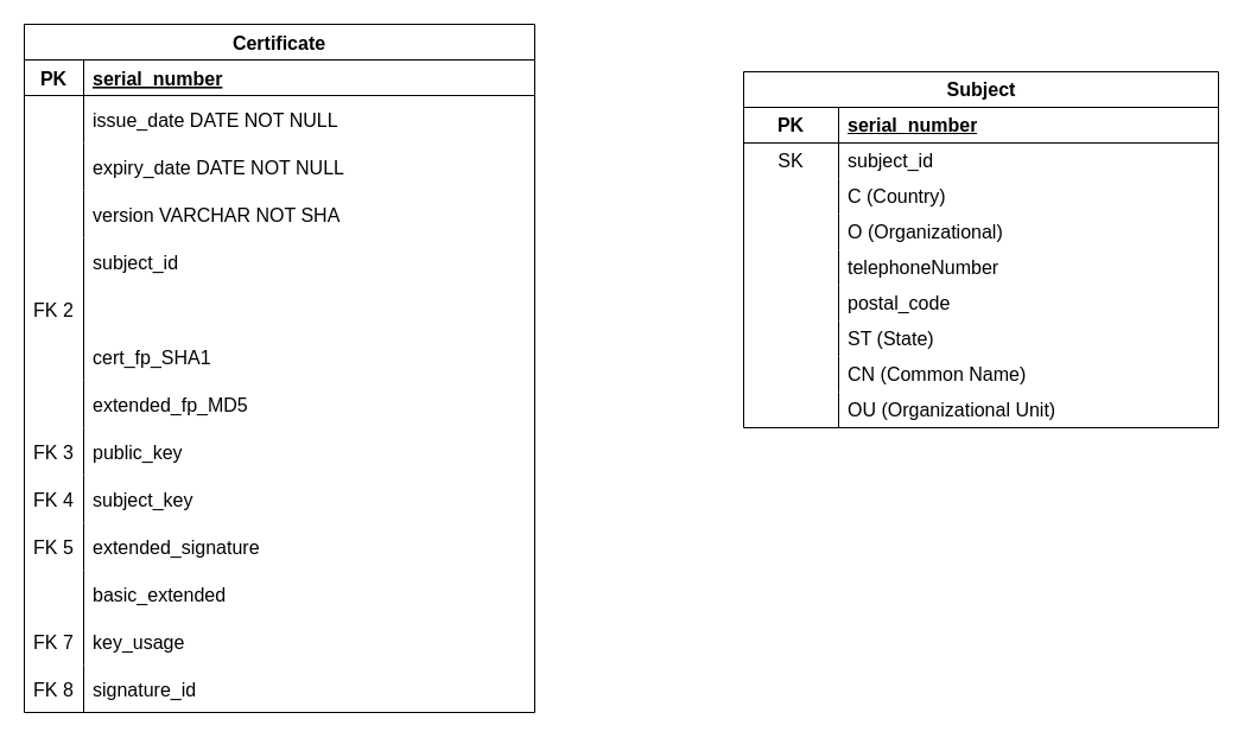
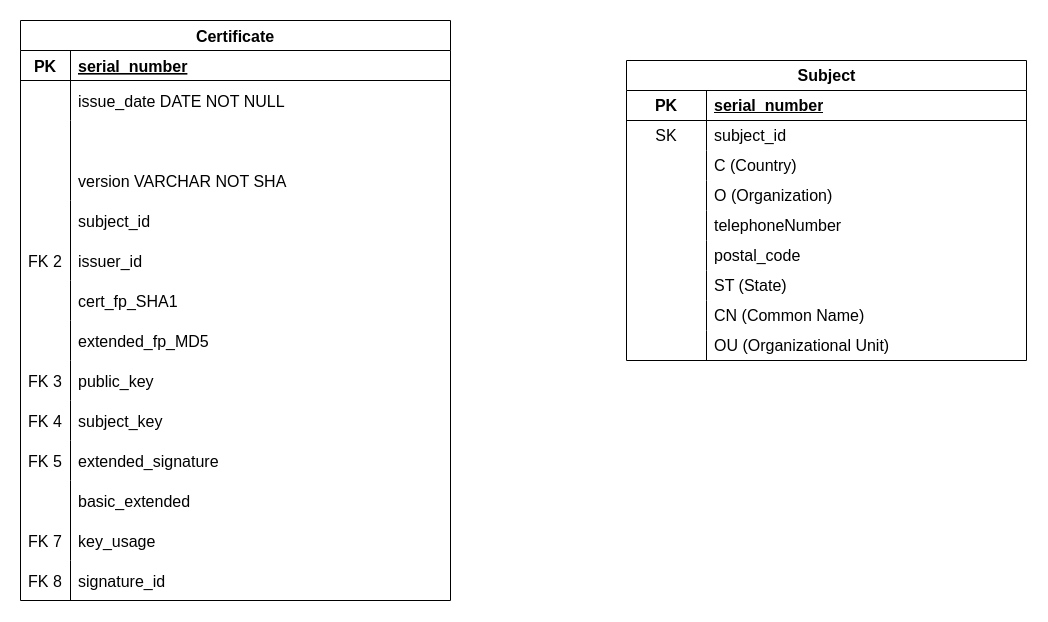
  <mxCell id="0" />
  <mxCell id="1" parent="0" />
  <mxCell id="2" value="Certificate" style="shape=table;startSize=30;container=1;collapsible=1;childLayout=tableLayout;fixedRows=1;rowLines=0;fontStyle=1;align=center;resizeLast=1;fillColor=none;strokeColor=#000000;fontSize=16;" parent="1" vertex="1"><mxGeometry x="20" y="20" width="430" height="580" as="geometry" /></mxCell>
  <mxCell id="3" value="" style="shape=partialRectangle;collapsible=0;dropTarget=0;pointerEvents=0;fillColor=none;points=[[0,0.5],[1,0.5]];portConstraint=eastwest;top=0;left=0;right=0;bottom=1;fontSize=16;" parent="2" vertex="1"><mxGeometry y="30" width="430" height="30" as="geometry" /></mxCell>
  <mxCell id="4" value="PK" style="shape=partialRectangle;overflow=hidden;connectable=0;fillColor=none;top=0;left=0;bottom=0;right=0;fontStyle=1;fontSize=16;" parent="3" vertex="1"><mxGeometry width="50" height="30" as="geometry"><mxRectangle width="50" height="30" as="alternateBounds" /></mxGeometry></mxCell>
  <mxCell id="5" value="serial_number" style="shape=partialRectangle;overflow=hidden;connectable=0;fillColor=none;top=0;left=0;bottom=0;right=0;align=left;spacingLeft=6;fontStyle=5;fontSize=16;" parent="3" vertex="1"><mxGeometry x="50" width="380" height="30" as="geometry"><mxRectangle width="380" height="30" as="alternateBounds" /></mxGeometry></mxCell>
  <mxCell id="6" value="" style="shape=partialRectangle;collapsible=0;dropTarget=0;pointerEvents=0;fillColor=none;points=[[0,0.5],[1,0.5]];portConstraint=eastwest;top=0;left=0;right=0;bottom=0;fontSize=16;" parent="2" vertex="1"><mxGeometry y="60" width="430" height="40" as="geometry" /></mxCell>
  <mxCell id="7" value="" style="shape=partialRectangle;overflow=hidden;connectable=0;fillColor=none;top=0;left=0;bottom=0;right=0;strokeColor=#000000;fontSize=16;" parent="6" vertex="1"><mxGeometry width="50" height="40" as="geometry"><mxRectangle width="50" height="40" as="alternateBounds" /></mxGeometry></mxCell>
  <mxCell id="8" value="issue_date DATE NOT NULL" style="shape=partialRectangle;overflow=hidden;connectable=0;fillColor=none;top=0;left=0;bottom=0;right=0;align=left;spacingLeft=6;dashed=1;strokeColor=#000000;fontSize=16;" parent="6" vertex="1"><mxGeometry x="50" width="380" height="40" as="geometry"><mxRectangle width="380" height="40" as="alternateBounds" /></mxGeometry></mxCell>
  <mxCell id="9" value="" style="shape=partialRectangle;collapsible=0;dropTarget=0;pointerEvents=0;fillColor=none;points=[[0,0.5],[1,0.5]];portConstraint=eastwest;top=0;left=0;right=0;bottom=0;fontSize=16;" vertex="1" parent="2"><mxGeometry y="100" width="430" height="40" as="geometry" /></mxCell>
  <mxCell id="10" value="" style="shape=partialRectangle;overflow=hidden;connectable=0;fillColor=none;top=0;left=0;bottom=0;right=0;strokeColor=#000000;fontSize=16;" vertex="1" parent="9"><mxGeometry width="50" height="40" as="geometry"><mxRectangle width="50" height="40" as="alternateBounds" /></mxGeometry></mxCell>
- <mxCell id="11" value="expiry_date DATE NOT NULL" style="shape=partialRectangle;overflow=hidden;connectable=0;fillColor=none;top=0;left=0;bottom=0;right=0;align=left;spacingLeft=6;dashed=1;strokeColor=#000000;fontSize=16;" vertex="1" parent="9"><mxGeometry x="50" width="380" height="40" as="geometry"><mxRectangle width="380" height="40" as="alternateBounds" /></mxGeometry></mxCell>
  <mxCell id="12" value="" style="shape=partialRectangle;collapsible=0;dropTarget=0;pointerEvents=0;fillColor=none;points=[[0,0.5],[1,0.5]];portConstraint=eastwest;top=0;left=0;right=0;bottom=0;fontSize=16;" vertex="1" parent="2"><mxGeometry y="140" width="430" height="40" as="geometry" /></mxCell>
  <mxCell id="13" value="" style="shape=partialRectangle;overflow=hidden;connectable=0;fillColor=none;top=0;left=0;bottom=0;right=0;strokeColor=#000000;fontSize=16;" vertex="1" parent="12"><mxGeometry width="50" height="40" as="geometry"><mxRectangle width="50" height="40" as="alternateBounds" /></mxGeometry></mxCell>
  <mxCell id="14" value="version VARCHAR NOT SHA" style="shape=partialRectangle;overflow=hidden;connectable=0;fillColor=none;top=0;left=0;bottom=0;right=0;align=left;spacingLeft=6;dashed=1;strokeColor=#000000;fontSize=16;" vertex="1" parent="12"><mxGeometry x="50" width="380" height="40" as="geometry"><mxRectangle width="380" height="40" as="alternateBounds" /></mxGeometry></mxCell>
  <mxCell id="15" value="" style="shape=partialRectangle;collapsible=0;dropTarget=0;pointerEvents=0;fillColor=none;points=[[0,0.5],[1,0.5]];portConstraint=eastwest;top=0;left=0;right=0;bottom=0;fontSize=16;" vertex="1" parent="2"><mxGeometry y="180" width="430" height="40" as="geometry" /></mxCell>
  <mxCell id="16" value="subject_id " style="shape=partialRectangle;overflow=hidden;connectable=0;fillColor=none;top=0;left=0;bottom=0;right=0;align=left;spacingLeft=6;dashed=1;strokeColor=#000000;fontSize=16;" vertex="1" parent="15"><mxGeometry x="50" width="380" height="40" as="geometry"><mxRectangle width="380" height="40" as="alternateBounds" /></mxGeometry></mxCell>
  <mxCell id="17" value="" style="shape=partialRectangle;collapsible=0;dropTarget=0;pointerEvents=0;fillColor=none;points=[[0,0.5],[1,0.5]];portConstraint=eastwest;top=0;left=0;right=0;bottom=0;fontSize=16;" vertex="1" parent="2"><mxGeometry y="220" width="430" height="40" as="geometry" /></mxCell>
  <mxCell id="18" value="FK 2" style="shape=partialRectangle;overflow=hidden;connectable=0;fillColor=none;top=0;left=0;bottom=0;right=0;strokeColor=#000000;fontSize=16;" vertex="1" parent="17"><mxGeometry width="50" height="40" as="geometry"><mxRectangle width="50" height="40" as="alternateBounds" /></mxGeometry></mxCell>
+ <mxCell id="19" value="issuer_id" style="shape=partialRectangle;overflow=hidden;connectable=0;fillColor=none;top=0;left=0;bottom=0;right=0;align=left;spacingLeft=6;dashed=1;strokeColor=#000000;fontSize=16;" vertex="1" parent="17"><mxGeometry x="50" width="380" height="40" as="geometry"><mxRectangle width="380" height="40" as="alternateBounds" /></mxGeometry></mxCell>
  <mxCell id="20" value="" style="shape=partialRectangle;collapsible=0;dropTarget=0;pointerEvents=0;fillColor=none;points=[[0,0.5],[1,0.5]];portConstraint=eastwest;top=0;left=0;right=0;bottom=0;fontSize=16;" vertex="1" parent="2"><mxGeometry y="260" width="430" height="40" as="geometry" /></mxCell>
  <mxCell id="21" value="" style="shape=partialRectangle;overflow=hidden;connectable=0;fillColor=none;top=0;left=0;bottom=0;right=0;strokeColor=#000000;fontSize=16;" vertex="1" parent="20"><mxGeometry width="50" height="40" as="geometry"><mxRectangle width="50" height="40" as="alternateBounds" /></mxGeometry></mxCell>
  <mxCell id="22" value="cert_fp_SHA1" style="shape=partialRectangle;overflow=hidden;connectable=0;fillColor=none;top=0;left=0;bottom=0;right=0;align=left;spacingLeft=6;dashed=1;strokeColor=#000000;fontSize=16;" vertex="1" parent="20"><mxGeometry x="50" width="380" height="40" as="geometry"><mxRectangle width="380" height="40" as="alternateBounds" /></mxGeometry></mxCell>
  <mxCell id="23" value="" style="shape=partialRectangle;collapsible=0;dropTarget=0;pointerEvents=0;fillColor=none;points=[[0,0.5],[1,0.5]];portConstraint=eastwest;top=0;left=0;right=0;bottom=0;fontSize=16;" vertex="1" parent="2"><mxGeometry y="300" width="430" height="40" as="geometry" /></mxCell>
  <mxCell id="24" value="" style="shape=partialRectangle;overflow=hidden;connectable=0;fillColor=none;top=0;left=0;bottom=0;right=0;strokeColor=#000000;fontSize=16;" vertex="1" parent="23"><mxGeometry width="50" height="40" as="geometry"><mxRectangle width="50" height="40" as="alternateBounds" /></mxGeometry></mxCell>
  <mxCell id="25" value="extended_fp_MD5" style="shape=partialRectangle;overflow=hidden;connectable=0;fillColor=none;top=0;left=0;bottom=0;right=0;align=left;spacingLeft=6;dashed=1;strokeColor=#000000;fontSize=16;" vertex="1" parent="23"><mxGeometry x="50" width="380" height="40" as="geometry"><mxRectangle width="380" height="40" as="alternateBounds" /></mxGeometry></mxCell>
  <mxCell id="26" value="" style="shape=partialRectangle;collapsible=0;dropTarget=0;pointerEvents=0;fillColor=none;points=[[0,0.5],[1,0.5]];portConstraint=eastwest;top=0;left=0;right=0;bottom=0;fontSize=16;" vertex="1" parent="2"><mxGeometry y="340" width="430" height="40" as="geometry" /></mxCell>
  <mxCell id="27" value="FK 3" style="shape=partialRectangle;overflow=hidden;connectable=0;fillColor=none;top=0;left=0;bottom=0;right=0;strokeColor=#000000;fontSize=16;" vertex="1" parent="26"><mxGeometry width="50" height="40" as="geometry"><mxRectangle width="50" height="40" as="alternateBounds" /></mxGeometry></mxCell>
  <mxCell id="28" value="public_key" style="shape=partialRectangle;overflow=hidden;connectable=0;fillColor=none;top=0;left=0;bottom=0;right=0;align=left;spacingLeft=6;dashed=1;strokeColor=#000000;fontSize=16;" vertex="1" parent="26"><mxGeometry x="50" width="380" height="40" as="geometry"><mxRectangle width="380" height="40" as="alternateBounds" /></mxGeometry></mxCell>
  <mxCell id="29" value="" style="shape=partialRectangle;collapsible=0;dropTarget=0;pointerEvents=0;fillColor=none;points=[[0,0.5],[1,0.5]];portConstraint=eastwest;top=0;left=0;right=0;bottom=0;fontSize=16;" vertex="1" parent="2"><mxGeometry y="380" width="430" height="40" as="geometry" /></mxCell>
  <mxCell id="30" value="FK 4" style="shape=partialRectangle;overflow=hidden;connectable=0;fillColor=none;top=0;left=0;bottom=0;right=0;strokeColor=#000000;fontSize=16;" vertex="1" parent="29"><mxGeometry width="50" height="40" as="geometry"><mxRectangle width="50" height="40" as="alternateBounds" /></mxGeometry></mxCell>
  <mxCell id="31" value="subject_key" style="shape=partialRectangle;overflow=hidden;connectable=0;fillColor=none;top=0;left=0;bottom=0;right=0;align=left;spacingLeft=6;dashed=1;strokeColor=#000000;fontSize=16;" vertex="1" parent="29"><mxGeometry x="50" width="380" height="40" as="geometry"><mxRectangle width="380" height="40" as="alternateBounds" /></mxGeometry></mxCell>
  <mxCell id="32" value="" style="shape=partialRectangle;collapsible=0;dropTarget=0;pointerEvents=0;fillColor=none;points=[[0,0.5],[1,0.5]];portConstraint=eastwest;top=0;left=0;right=0;bottom=0;fontSize=16;" vertex="1" parent="2"><mxGeometry y="420" width="430" height="40" as="geometry" /></mxCell>
  <mxCell id="33" value="FK 5" style="shape=partialRectangle;overflow=hidden;connectable=0;fillColor=none;top=0;left=0;bottom=0;right=0;strokeColor=#000000;fontSize=16;" vertex="1" parent="32"><mxGeometry width="50" height="40" as="geometry"><mxRectangle width="50" height="40" as="alternateBounds" /></mxGeometry></mxCell>
  <mxCell id="34" value="extended_signature" style="shape=partialRectangle;overflow=hidden;connectable=0;fillColor=none;top=0;left=0;bottom=0;right=0;align=left;spacingLeft=6;dashed=1;strokeColor=#000000;fontSize=16;" vertex="1" parent="32"><mxGeometry x="50" width="380" height="40" as="geometry"><mxRectangle width="380" height="40" as="alternateBounds" /></mxGeometry></mxCell>
  <mxCell id="35" value="" style="shape=partialRectangle;collapsible=0;dropTarget=0;pointerEvents=0;fillColor=none;points=[[0,0.5],[1,0.5]];portConstraint=eastwest;top=0;left=0;right=0;bottom=0;fontSize=16;" vertex="1" parent="2"><mxGeometry y="460" width="430" height="40" as="geometry" /></mxCell>
  <mxCell id="36" value="basic_extended" style="shape=partialRectangle;overflow=hidden;connectable=0;fillColor=none;top=0;left=0;bottom=0;right=0;align=left;spacingLeft=6;dashed=1;strokeColor=#000000;fontSize=16;" vertex="1" parent="35"><mxGeometry x="50" width="380" height="40" as="geometry"><mxRectangle width="380" height="40" as="alternateBounds" /></mxGeometry></mxCell>
  <mxCell id="37" value="" style="shape=partialRectangle;collapsible=0;dropTarget=0;pointerEvents=0;fillColor=none;points=[[0,0.5],[1,0.5]];portConstraint=eastwest;top=0;left=0;right=0;bottom=0;fontSize=16;" vertex="1" parent="2"><mxGeometry y="500" width="430" height="40" as="geometry" /></mxCell>
  <mxCell id="38" value="FK 7" style="shape=partialRectangle;overflow=hidden;connectable=0;fillColor=none;top=0;left=0;bottom=0;right=0;strokeColor=#000000;fontSize=16;" vertex="1" parent="37"><mxGeometry width="50" height="40" as="geometry"><mxRectangle width="50" height="40" as="alternateBounds" /></mxGeometry></mxCell>
  <mxCell id="39" value="key_usage" style="shape=partialRectangle;overflow=hidden;connectable=0;fillColor=none;top=0;left=0;bottom=0;right=0;align=left;spacingLeft=6;dashed=1;strokeColor=#000000;fontSize=16;" vertex="1" parent="37"><mxGeometry x="50" width="380" height="40" as="geometry"><mxRectangle width="380" height="40" as="alternateBounds" /></mxGeometry></mxCell>
  <mxCell id="40" value="" style="shape=partialRectangle;collapsible=0;dropTarget=0;pointerEvents=0;fillColor=none;points=[[0,0.5],[1,0.5]];portConstraint=eastwest;top=0;left=0;right=0;bottom=0;fontSize=16;" vertex="1" parent="2"><mxGeometry y="540" width="430" height="40" as="geometry" /></mxCell>
  <mxCell id="41" value="FK 8" style="shape=partialRectangle;overflow=hidden;connectable=0;fillColor=none;top=0;left=0;bottom=0;right=0;strokeColor=#000000;fontSize=16;" vertex="1" parent="40"><mxGeometry width="50" height="40" as="geometry"><mxRectangle width="50" height="40" as="alternateBounds" /></mxGeometry></mxCell>
  <mxCell id="42" value="signature_id" style="shape=partialRectangle;overflow=hidden;connectable=0;fillColor=none;top=0;left=0;bottom=0;right=0;align=left;spacingLeft=6;dashed=1;strokeColor=#000000;fontSize=16;" vertex="1" parent="40"><mxGeometry x="50" width="380" height="40" as="geometry"><mxRectangle width="380" height="40" as="alternateBounds" /></mxGeometry></mxCell>
  <mxCell id="43" value="Subject" style="shape=table;startSize=30;container=1;collapsible=1;childLayout=tableLayout;fixedRows=1;rowLines=0;fontStyle=1;align=center;resizeLast=1;html=1;fontSize=16;" vertex="1" parent="1"><mxGeometry x="626" y="60" width="400" height="300" as="geometry" /></mxCell>
  <mxCell id="44" value="" style="shape=tableRow;horizontal=0;startSize=0;swimlaneHead=0;swimlaneBody=0;fillColor=none;collapsible=0;dropTarget=0;points=[[0,0.5],[1,0.5]];portConstraint=eastwest;top=0;left=0;right=0;bottom=1;fontSize=16;" vertex="1" parent="43"><mxGeometry y="30" width="400" height="30" as="geometry" /></mxCell>
  <mxCell id="45" value="PK" style="shape=partialRectangle;connectable=0;fillColor=none;top=0;left=0;bottom=0;right=0;fontStyle=1;overflow=hidden;whiteSpace=wrap;html=1;fontSize=16;" vertex="1" parent="44"><mxGeometry width="80" height="30" as="geometry"><mxRectangle width="80" height="30" as="alternateBounds" /></mxGeometry></mxCell>
  <mxCell id="46" value="serial_number" style="shape=partialRectangle;connectable=0;fillColor=none;top=0;left=0;bottom=0;right=0;align=left;spacingLeft=6;fontStyle=5;overflow=hidden;whiteSpace=wrap;html=1;fontSize=16;" vertex="1" parent="44"><mxGeometry x="80" width="320" height="30" as="geometry"><mxRectangle width="320" height="30" as="alternateBounds" /></mxGeometry></mxCell>
  <mxCell id="47" value="" style="shape=tableRow;horizontal=0;startSize=0;swimlaneHead=0;swimlaneBody=0;fillColor=none;collapsible=0;dropTarget=0;points=[[0,0.5],[1,0.5]];portConstraint=eastwest;top=0;left=0;right=0;bottom=0;fontSize=16;" vertex="1" parent="43"><mxGeometry y="60" width="400" height="30" as="geometry" /></mxCell>
  <mxCell id="48" value="SK" style="shape=partialRectangle;connectable=0;fillColor=none;top=0;left=0;bottom=0;right=0;editable=1;overflow=hidden;whiteSpace=wrap;html=1;fontSize=16;" vertex="1" parent="47"><mxGeometry width="80" height="30" as="geometry"><mxRectangle width="80" height="30" as="alternateBounds" /></mxGeometry></mxCell>
  <mxCell id="49" value="subject_id" style="shape=partialRectangle;connectable=0;fillColor=none;top=0;left=0;bottom=0;right=0;align=left;spacingLeft=6;overflow=hidden;whiteSpace=wrap;html=1;fontSize=16;" vertex="1" parent="47"><mxGeometry x="80" width="320" height="30" as="geometry"><mxRectangle width="320" height="30" as="alternateBounds" /></mxGeometry></mxCell>
  <mxCell id="50" value="" style="shape=tableRow;horizontal=0;startSize=0;swimlaneHead=0;swimlaneBody=0;fillColor=none;collapsible=0;dropTarget=0;points=[[0,0.5],[1,0.5]];portConstraint=eastwest;top=0;left=0;right=0;bottom=0;fontSize=16;" vertex="1" parent="43"><mxGeometry y="90" width="400" height="30" as="geometry" /></mxCell>
  <mxCell id="51" value="" style="shape=partialRectangle;connectable=0;fillColor=none;top=0;left=0;bottom=0;right=0;editable=1;overflow=hidden;whiteSpace=wrap;html=1;fontSize=16;" vertex="1" parent="50"><mxGeometry width="80" height="30" as="geometry"><mxRectangle width="80" height="30" as="alternateBounds" /></mxGeometry></mxCell>
  <mxCell id="52" value="C (Country)" style="shape=partialRectangle;connectable=0;fillColor=none;top=0;left=0;bottom=0;right=0;align=left;spacingLeft=6;overflow=hidden;whiteSpace=wrap;html=1;fontSize=16;" vertex="1" parent="50"><mxGeometry x="80" width="320" height="30" as="geometry"><mxRectangle width="320" height="30" as="alternateBounds" /></mxGeometry></mxCell>
  <mxCell id="53" value="" style="shape=tableRow;horizontal=0;startSize=0;swimlaneHead=0;swimlaneBody=0;fillColor=none;collapsible=0;dropTarget=0;points=[[0,0.5],[1,0.5]];portConstraint=eastwest;top=0;left=0;right=0;bottom=0;fontSize=16;" vertex="1" parent="43"><mxGeometry y="120" width="400" height="30" as="geometry" /></mxCell>
  <mxCell id="54" value="" style="shape=partialRectangle;connectable=0;fillColor=none;top=0;left=0;bottom=0;right=0;editable=1;overflow=hidden;whiteSpace=wrap;html=1;fontSize=16;" vertex="1" parent="53"><mxGeometry width="80" height="30" as="geometry"><mxRectangle width="80" height="30" as="alternateBounds" /></mxGeometry></mxCell>
- <mxCell id="55" value="O (Organizational)" style="shape=partialRectangle;connectable=0;fillColor=none;top=0;left=0;bottom=0;right=0;align=left;spacingLeft=6;overflow=hidden;whiteSpace=wrap;html=1;fontSize=16;" vertex="1" parent="53"><mxGeometry x="80" width="320" height="30" as="geometry"><mxRectangle width="320" height="30" as="alternateBounds" /></mxGeometry></mxCell>
+ <mxCell id="55" value="O (Organization)" style="shape=partialRectangle;connectable=0;fillColor=none;top=0;left=0;bottom=0;right=0;align=left;spacingLeft=6;overflow=hidden;whiteSpace=wrap;html=1;fontSize=16;" vertex="1" parent="53"><mxGeometry x="80" width="320" height="30" as="geometry"><mxRectangle width="320" height="30" as="alternateBounds" /></mxGeometry></mxCell>
  <mxCell id="56" value="" style="shape=tableRow;horizontal=0;startSize=0;swimlaneHead=0;swimlaneBody=0;fillColor=none;collapsible=0;dropTarget=0;points=[[0,0.5],[1,0.5]];portConstraint=eastwest;top=0;left=0;right=0;bottom=0;fontSize=16;" vertex="1" parent="43"><mxGeometry y="150" width="400" height="30" as="geometry" /></mxCell>
  <mxCell id="57" value="" style="shape=partialRectangle;connectable=0;fillColor=none;top=0;left=0;bottom=0;right=0;editable=1;overflow=hidden;whiteSpace=wrap;html=1;fontSize=16;" vertex="1" parent="56"><mxGeometry width="80" height="30" as="geometry"><mxRectangle width="80" height="30" as="alternateBounds" /></mxGeometry></mxCell>
  <mxCell id="58" value="telephoneNumber" style="shape=partialRectangle;connectable=0;fillColor=none;top=0;left=0;bottom=0;right=0;align=left;spacingLeft=6;overflow=hidden;whiteSpace=wrap;html=1;fontSize=16;" vertex="1" parent="56"><mxGeometry x="80" width="320" height="30" as="geometry"><mxRectangle width="320" height="30" as="alternateBounds" /></mxGeometry></mxCell>
  <mxCell id="59" value="" style="shape=tableRow;horizontal=0;startSize=0;swimlaneHead=0;swimlaneBody=0;fillColor=none;collapsible=0;dropTarget=0;points=[[0,0.5],[1,0.5]];portConstraint=eastwest;top=0;left=0;right=0;bottom=0;fontSize=16;" vertex="1" parent="43"><mxGeometry y="180" width="400" height="30" as="geometry" /></mxCell>
  <mxCell id="60" value="" style="shape=partialRectangle;connectable=0;fillColor=none;top=0;left=0;bottom=0;right=0;editable=1;overflow=hidden;whiteSpace=wrap;html=1;fontSize=16;" vertex="1" parent="59"><mxGeometry width="80" height="30" as="geometry"><mxRectangle width="80" height="30" as="alternateBounds" /></mxGeometry></mxCell>
  <mxCell id="61" value="postal_code" style="shape=partialRectangle;connectable=0;fillColor=none;top=0;left=0;bottom=0;right=0;align=left;spacingLeft=6;overflow=hidden;whiteSpace=wrap;html=1;fontSize=16;" vertex="1" parent="59"><mxGeometry x="80" width="320" height="30" as="geometry"><mxRectangle width="320" height="30" as="alternateBounds" /></mxGeometry></mxCell>
  <mxCell id="62" value="" style="shape=tableRow;horizontal=0;startSize=0;swimlaneHead=0;swimlaneBody=0;fillColor=none;collapsible=0;dropTarget=0;points=[[0,0.5],[1,0.5]];portConstraint=eastwest;top=0;left=0;right=0;bottom=0;fontSize=16;" vertex="1" parent="43"><mxGeometry y="210" width="400" height="30" as="geometry" /></mxCell>
  <mxCell id="63" value="" style="shape=partialRectangle;connectable=0;fillColor=none;top=0;left=0;bottom=0;right=0;editable=1;overflow=hidden;whiteSpace=wrap;html=1;fontSize=16;" vertex="1" parent="62"><mxGeometry width="80" height="30" as="geometry"><mxRectangle width="80" height="30" as="alternateBounds" /></mxGeometry></mxCell>
  <mxCell id="64" value="ST (State)" style="shape=partialRectangle;connectable=0;fillColor=none;top=0;left=0;bottom=0;right=0;align=left;spacingLeft=6;overflow=hidden;whiteSpace=wrap;html=1;fontSize=16;" vertex="1" parent="62"><mxGeometry x="80" width="320" height="30" as="geometry"><mxRectangle width="320" height="30" as="alternateBounds" /></mxGeometry></mxCell>
  <mxCell id="65" value="" style="shape=tableRow;horizontal=0;startSize=0;swimlaneHead=0;swimlaneBody=0;fillColor=none;collapsible=0;dropTarget=0;points=[[0,0.5],[1,0.5]];portConstraint=eastwest;top=0;left=0;right=0;bottom=0;fontSize=16;" vertex="1" parent="43"><mxGeometry y="240" width="400" height="30" as="geometry" /></mxCell>
  <mxCell id="66" value="" style="shape=partialRectangle;connectable=0;fillColor=none;top=0;left=0;bottom=0;right=0;editable=1;overflow=hidden;whiteSpace=wrap;html=1;fontSize=16;" vertex="1" parent="65"><mxGeometry width="80" height="30" as="geometry"><mxRectangle width="80" height="30" as="alternateBounds" /></mxGeometry></mxCell>
  <mxCell id="67" value="CN (Common Name)" style="shape=partialRectangle;connectable=0;fillColor=none;top=0;left=0;bottom=0;right=0;align=left;spacingLeft=6;overflow=hidden;whiteSpace=wrap;html=1;fontSize=16;" vertex="1" parent="65"><mxGeometry x="80" width="320" height="30" as="geometry"><mxRectangle width="320" height="30" as="alternateBounds" /></mxGeometry></mxCell>
  <mxCell id="68" value="" style="shape=tableRow;horizontal=0;startSize=0;swimlaneHead=0;swimlaneBody=0;fillColor=none;collapsible=0;dropTarget=0;points=[[0,0.5],[1,0.5]];portConstraint=eastwest;top=0;left=0;right=0;bottom=0;fontSize=16;" vertex="1" parent="43"><mxGeometry y="270" width="400" height="30" as="geometry" /></mxCell>
  <mxCell id="69" value="" style="shape=partialRectangle;connectable=0;fillColor=none;top=0;left=0;bottom=0;right=0;editable=1;overflow=hidden;whiteSpace=wrap;html=1;fontSize=16;" vertex="1" parent="68"><mxGeometry width="80" height="30" as="geometry"><mxRectangle width="80" height="30" as="alternateBounds" /></mxGeometry></mxCell>
  <mxCell id="70" value="OU (Organizational Unit)" style="shape=partialRectangle;connectable=0;fillColor=none;top=0;left=0;bottom=0;right=0;align=left;spacingLeft=6;overflow=hidden;whiteSpace=wrap;html=1;fontSize=16;" vertex="1" parent="68"><mxGeometry x="80" width="320" height="30" as="geometry"><mxRectangle width="320" height="30" as="alternateBounds" /></mxGeometry></mxCell>
